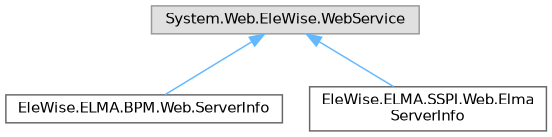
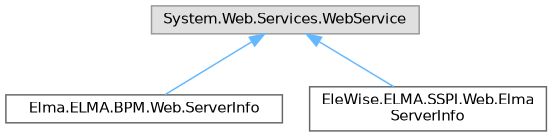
  digraph {
    rankdir=TB
    node [color=grey40 fillcolor=white fontname=Helvetica fontsize=10 shape=box style=filled]
    edge [color=steelblue1 dir=back fontname=Helvetica fontsize=10 labelfontname=Helvetica labelfontsize=10 style=solid]
-   n1 [color=grey60 fillcolor="#E0E0E0" height=0.2 label="System.Web.EleWise.WebService" width=0.4]
-   n2 [height=0.2 label="EleWise.ELMA.BPM.Web.ServerInfo" width=0.4]
+   n1 [color=grey60 fillcolor="#E0E0E0" height=0.2 label="System.Web.Services.WebService" width=0.4]
+   n2 [height=0.2 label="Elma.ELMA.BPM.Web.ServerInfo" width=0.4]
    n3 [height=0.2 label="EleWise.ELMA.SSPI.Web.Elma\lServerInfo" width=0.4]
    n1 -> n2
    n1 -> n3
  }
